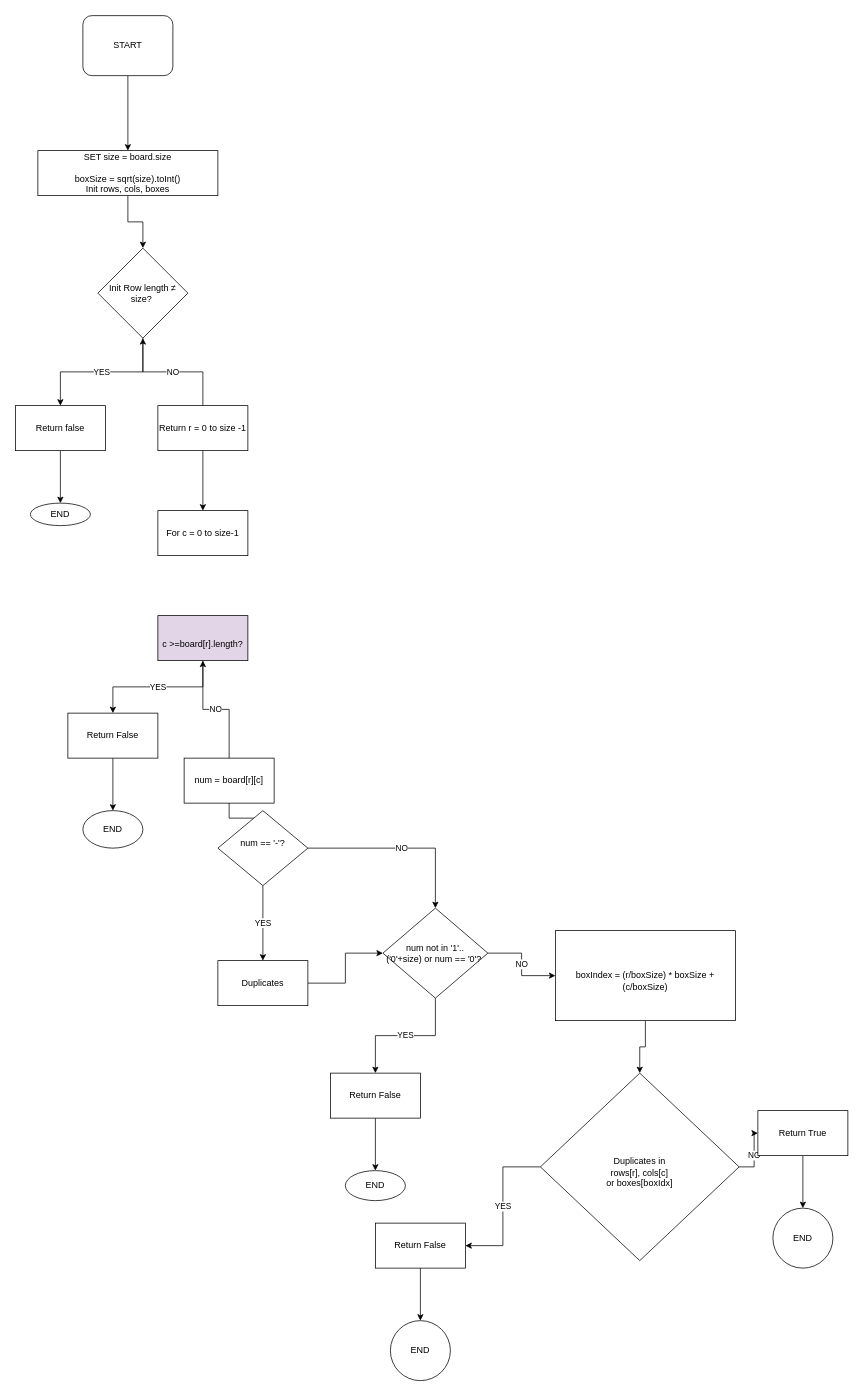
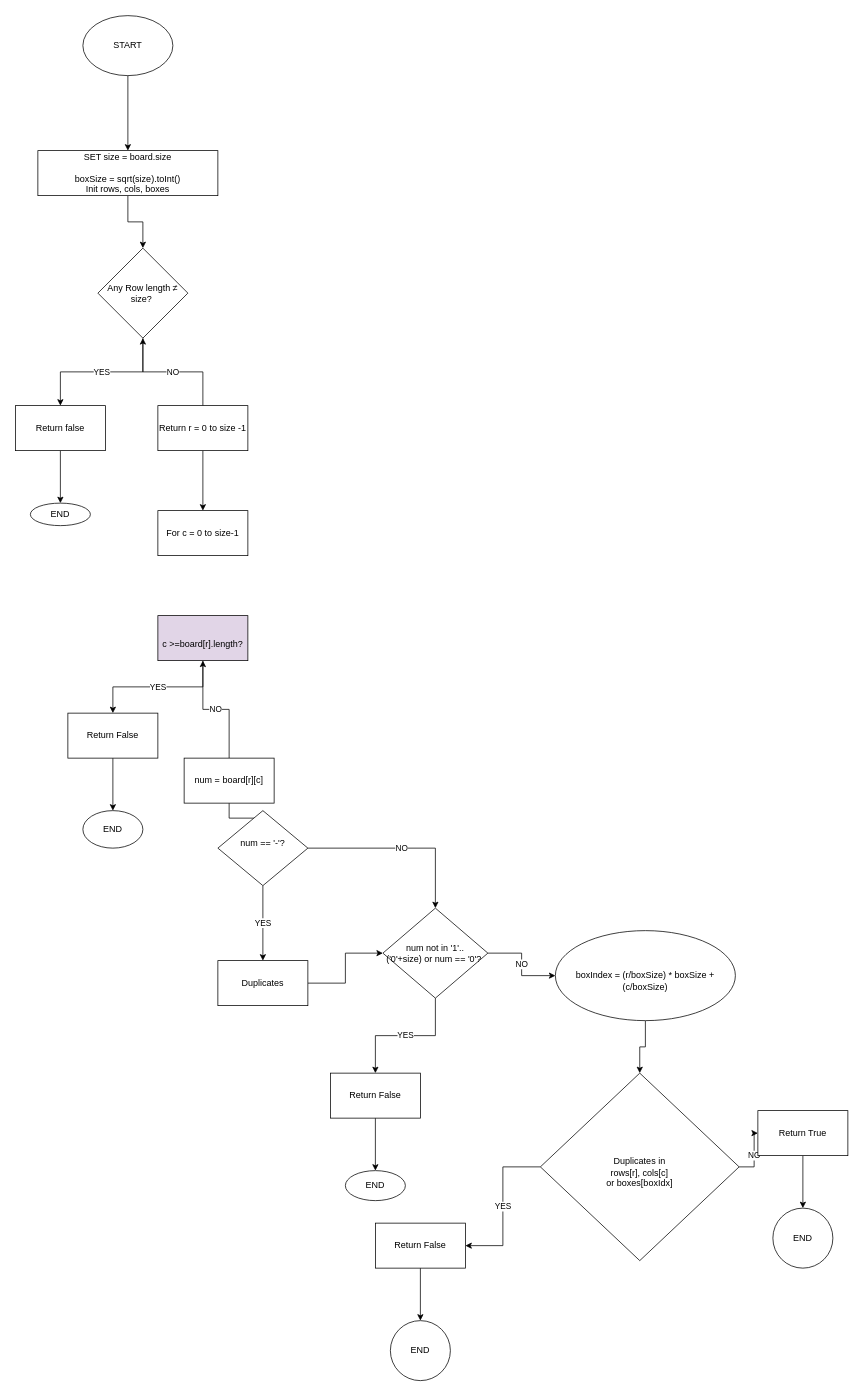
  <mxCell id="0" />
  <mxCell id="1" parent="0" />
  <mxCell id="2" value="" style="edgeStyle=orthogonalEdgeStyle;rounded=0;orthogonalLoop=1;jettySize=auto;html=1;" edge="1" parent="1" source="3" target="5"><mxGeometry relative="1" as="geometry" /></mxCell>
- <mxCell id="3" value="START" style="whiteSpace=wrap;html=1;rounded=1;" vertex="1" parent="1"><mxGeometry x="110" y="20" width="120" height="80" as="geometry" /></mxCell>
+ <mxCell id="3" value="START" style="ellipse;whiteSpace=wrap;html=1;" vertex="1" parent="1"><mxGeometry x="110" y="20" width="120" height="80" as="geometry" /></mxCell>
  <mxCell id="4" value="" style="edgeStyle=orthogonalEdgeStyle;rounded=0;orthogonalLoop=1;jettySize=auto;html=1;" edge="1" parent="1" source="5" target="7"><mxGeometry relative="1" as="geometry" /></mxCell>
  <mxCell id="5" value="SET size = board.size&lt;div&gt;&lt;br&gt;&lt;/div&gt;&lt;div&gt;boxSize = sqrt(size).toInt()&lt;/div&gt;&lt;div&gt;Init rows, cols, boxes&lt;/div&gt;" style="whiteSpace=wrap;html=1;" vertex="1" parent="1"><mxGeometry x="50" y="200" width="240" height="60" as="geometry" /></mxCell>
  <mxCell id="6" value="YES" style="edgeStyle=orthogonalEdgeStyle;rounded=0;orthogonalLoop=1;jettySize=auto;html=1;" edge="1" parent="1" source="7" target="9"><mxGeometry relative="1" as="geometry" /></mxCell>
- <mxCell id="7" value="Init Row length&amp;nbsp;&lt;span style=&quot;background-color: transparent; color: light-dark(rgb(0, 0, 0), rgb(255, 255, 255));&quot;&gt;≠ size?&lt;/span&gt;&lt;span style=&quot;background-color: transparent; color: light-dark(rgb(0, 0, 0), rgb(255, 255, 255));&quot;&gt;&amp;nbsp;&lt;/span&gt;" style="rhombus;whiteSpace=wrap;html=1;" vertex="1" parent="1"><mxGeometry x="130" y="330" width="120" height="120" as="geometry" /></mxCell>
+ <mxCell id="7" value="Any Row length&amp;nbsp;&lt;span style=&quot;background-color: transparent; color: light-dark(rgb(0, 0, 0), rgb(255, 255, 255));&quot;&gt;≠ size?&lt;/span&gt;&lt;span style=&quot;background-color: transparent; color: light-dark(rgb(0, 0, 0), rgb(255, 255, 255));&quot;&gt;&amp;nbsp;&lt;/span&gt;" style="rhombus;whiteSpace=wrap;html=1;" vertex="1" parent="1"><mxGeometry x="130" y="330" width="120" height="120" as="geometry" /></mxCell>
  <mxCell id="8" value="" style="edgeStyle=orthogonalEdgeStyle;rounded=0;orthogonalLoop=1;jettySize=auto;html=1;" edge="1" parent="1" source="9" target="13"><mxGeometry relative="1" as="geometry" /></mxCell>
  <mxCell id="9" value="Return false" style="whiteSpace=wrap;html=1;" vertex="1" parent="1"><mxGeometry x="20" y="540" width="120" height="60" as="geometry" /></mxCell>
  <mxCell id="10" value="" style="edgeStyle=orthogonalEdgeStyle;rounded=0;orthogonalLoop=1;jettySize=auto;html=1;" edge="1" parent="1" source="12" target="14"><mxGeometry relative="1" as="geometry" /></mxCell>
  <mxCell id="11" value="NO" style="edgeStyle=orthogonalEdgeStyle;rounded=0;orthogonalLoop=1;jettySize=auto;html=1;" edge="1" parent="1" source="12" target="7"><mxGeometry relative="1" as="geometry" /></mxCell>
  <mxCell id="12" value="&lt;div&gt;Return r = 0 to size -1&lt;/div&gt;" style="whiteSpace=wrap;html=1;" vertex="1" parent="1"><mxGeometry x="210" y="540" width="120" height="60" as="geometry" /></mxCell>
  <mxCell id="13" value="END" style="ellipse;whiteSpace=wrap;html=1;" vertex="1" parent="1"><mxGeometry x="40" y="670" width="80" height="30" as="geometry" /></mxCell>
  <mxCell id="14" value="&lt;div&gt;For c = 0 to&amp;nbsp;&lt;span style=&quot;background-color: transparent; color: light-dark(rgb(0, 0, 0), rgb(255, 255, 255));&quot;&gt;size-1&lt;/span&gt;&lt;/div&gt;" style="whiteSpace=wrap;html=1;" vertex="1" parent="1"><mxGeometry x="210" y="680" width="120" height="60" as="geometry" /></mxCell>
  <mxCell id="15" value="YES" style="edgeStyle=orthogonalEdgeStyle;rounded=0;orthogonalLoop=1;jettySize=auto;html=1;" edge="1" parent="1" source="16" target="18"><mxGeometry relative="1" as="geometry" /></mxCell>
  <mxCell id="16" value="&lt;br&gt;&lt;div&gt;c &amp;gt;=&lt;span style=&quot;background-color: transparent; color: light-dark(rgb(0, 0, 0), rgb(255, 255, 255));&quot;&gt;board[r].length?&lt;/span&gt;&lt;/div&gt;" style="whiteSpace=wrap;html=1;fillColor=#e1d5e7;" vertex="1" parent="1"><mxGeometry x="210" y="820" width="120" height="60" as="geometry" /></mxCell>
  <mxCell id="17" value="" style="edgeStyle=orthogonalEdgeStyle;rounded=0;orthogonalLoop=1;jettySize=auto;html=1;" edge="1" parent="1" source="18" target="22"><mxGeometry relative="1" as="geometry" /></mxCell>
  <mxCell id="18" value="Return False" style="whiteSpace=wrap;html=1;" vertex="1" parent="1"><mxGeometry x="90" y="950" width="120" height="60" as="geometry" /></mxCell>
  <mxCell id="19" value="NO" style="edgeStyle=orthogonalEdgeStyle;rounded=0;orthogonalLoop=1;jettySize=auto;html=1;" edge="1" parent="1" source="21" target="16"><mxGeometry relative="1" as="geometry" /></mxCell>
  <mxCell id="20" value="" style="edgeStyle=orthogonalEdgeStyle;rounded=0;orthogonalLoop=1;jettySize=auto;html=1;" edge="1" parent="1" source="21" target="25"><mxGeometry relative="1" as="geometry" /></mxCell>
  <mxCell id="21" value="num =&amp;nbsp;&lt;span style=&quot;background-color: transparent; color: light-dark(rgb(0, 0, 0), rgb(255, 255, 255));&quot;&gt;board[r][c]&lt;/span&gt;" style="whiteSpace=wrap;html=1;" vertex="1" parent="1"><mxGeometry x="245" y="1010" width="120" height="60" as="geometry" /></mxCell>
  <mxCell id="22" value="END" style="ellipse;whiteSpace=wrap;html=1;" vertex="1" parent="1"><mxGeometry x="110" y="1080" width="80" height="50" as="geometry" /></mxCell>
  <mxCell id="23" value="YES" style="edgeStyle=orthogonalEdgeStyle;rounded=0;orthogonalLoop=1;jettySize=auto;html=1;" edge="1" parent="1" source="25" target="27"><mxGeometry relative="1" as="geometry" /></mxCell>
  <mxCell id="24" value="NO" style="edgeStyle=orthogonalEdgeStyle;rounded=0;orthogonalLoop=1;jettySize=auto;html=1;" edge="1" parent="1" source="25" target="30"><mxGeometry relative="1" as="geometry" /></mxCell>
  <mxCell id="25" value="&#10;&lt;div&gt;num == '-'?&lt;/div&gt;&#10;&#10;" style="rhombus;whiteSpace=wrap;html=1;" vertex="1" parent="1"><mxGeometry x="290" y="1080" width="120" height="100" as="geometry" /></mxCell>
  <mxCell id="26" value="" style="edgeStyle=orthogonalEdgeStyle;rounded=0;orthogonalLoop=1;jettySize=auto;html=1;" edge="1" parent="1" source="27" target="30"><mxGeometry relative="1" as="geometry" /></mxCell>
  <mxCell id="27" value="Duplicates" style="whiteSpace=wrap;html=1;" vertex="1" parent="1"><mxGeometry x="290" y="1280" width="120" height="60" as="geometry" /></mxCell>
  <mxCell id="28" value="YES" style="edgeStyle=orthogonalEdgeStyle;rounded=0;orthogonalLoop=1;jettySize=auto;html=1;" edge="1" parent="1" source="30" target="32"><mxGeometry relative="1" as="geometry" /></mxCell>
  <mxCell id="29" value="NO" style="edgeStyle=orthogonalEdgeStyle;rounded=0;orthogonalLoop=1;jettySize=auto;html=1;" edge="1" parent="1" source="30" target="35"><mxGeometry relative="1" as="geometry" /></mxCell>
  <mxCell id="30" value="&lt;br&gt;&lt;div style=&quot;forced-color-adjust: none; box-shadow: none !important;&quot;&gt;&lt;br&gt;&lt;/div&gt;&lt;div style=&quot;forced-color-adjust: none; box-shadow: none !important;&quot;&gt;&lt;br&gt;&lt;/div&gt;&lt;div style=&quot;forced-color-adjust: none; box-shadow: none !important;&quot;&gt;num not in&amp;nbsp;&lt;span style=&quot;forced-color-adjust: none; box-shadow: none !important; background-color: transparent; color: light-dark(rgb(0, 0, 0), rgb(255, 255, 255));&quot;&gt;'1'..&lt;/span&gt;&lt;/div&gt;&lt;div style=&quot;forced-color-adjust: none; box-shadow: none !important;&quot;&gt;&lt;span style=&quot;background-color: transparent; color: light-dark(rgb(0, 0, 0), rgb(255, 255, 255));&quot;&gt;(&lt;/span&gt;&lt;span style=&quot;background-color: transparent; color: light-dark(rgb(0, 0, 0), rgb(255, 255, 255));&quot;&gt;'0'+size)&amp;nbsp;&lt;/span&gt;&lt;span style=&quot;background-color: transparent; color: light-dark(rgb(0, 0, 0), rgb(255, 255, 255));&quot;&gt;or num == '0'?&lt;/span&gt;&lt;span style=&quot;background-color: transparent; color: light-dark(rgb(0, 0, 0), rgb(255, 255, 255));&quot;&gt;&amp;nbsp;&lt;/span&gt;&lt;/div&gt;&lt;div style=&quot;forced-color-adjust: none; box-shadow: none !important;&quot;&gt;&lt;br style=&quot;forced-color-adjust: none; color: rgb(255, 255, 255); font-family: Helvetica; font-size: 12px; font-style: normal; font-variant-ligatures: normal; font-variant-caps: normal; font-weight: 400; letter-spacing: normal; orphans: 2; text-align: center; text-indent: 0px; text-transform: none; widows: 2; word-spacing: 0px; -webkit-text-stroke-width: 0px; white-space: normal; background-color: rgb(27, 29, 30); text-decoration-thickness: initial; text-decoration-style: initial; text-decoration-color: initial; box-shadow: none !important;&quot;&gt;&lt;br&gt;&lt;br&gt;&lt;/div&gt;" style="rhombus;whiteSpace=wrap;html=1;" vertex="1" parent="1"><mxGeometry x="510" y="1210" width="140" height="120" as="geometry" /></mxCell>
  <mxCell id="31" value="" style="edgeStyle=orthogonalEdgeStyle;rounded=0;orthogonalLoop=1;jettySize=auto;html=1;" edge="1" parent="1" source="32" target="33"><mxGeometry relative="1" as="geometry" /></mxCell>
  <mxCell id="32" value="Return False" style="whiteSpace=wrap;html=1;" vertex="1" parent="1"><mxGeometry x="440" y="1430" width="120" height="60" as="geometry" /></mxCell>
  <mxCell id="33" value="END" style="ellipse;whiteSpace=wrap;html=1;" vertex="1" parent="1"><mxGeometry x="460" y="1560" width="80" height="40" as="geometry" /></mxCell>
  <mxCell id="34" value="" style="edgeStyle=orthogonalEdgeStyle;rounded=0;orthogonalLoop=1;jettySize=auto;html=1;" edge="1" parent="1" source="35" target="38"><mxGeometry relative="1" as="geometry" /></mxCell>
- <mxCell id="35" value="&lt;br&gt;&lt;div&gt;boxIndex =&amp;nbsp;&lt;span style=&quot;background-color: transparent; color: light-dark(rgb(0, 0, 0), rgb(255, 255, 255));&quot;&gt;(r/boxSize) *&amp;nbsp;&lt;/span&gt;&lt;span style=&quot;background-color: transparent; color: light-dark(rgb(0, 0, 0), rgb(255, 255, 255));&quot;&gt;boxSize +&lt;/span&gt;&lt;span style=&quot;background-color: transparent; color: light-dark(rgb(0, 0, 0), rgb(255, 255, 255));&quot;&gt;(c/boxSize)&lt;/span&gt;&lt;/div&gt;" style="whiteSpace=wrap;html=1;movable=1;resizable=1;rotatable=1;deletable=1;editable=1;locked=0;connectable=1;" vertex="1" parent="1"><mxGeometry x="740" y="1240" width="240" height="120" as="geometry" /></mxCell>
+ <mxCell id="35" value="&lt;br&gt;&lt;div&gt;boxIndex =&amp;nbsp;&lt;span style=&quot;background-color: transparent; color: light-dark(rgb(0, 0, 0), rgb(255, 255, 255));&quot;&gt;(r/boxSize) *&amp;nbsp;&lt;/span&gt;&lt;span style=&quot;background-color: transparent; color: light-dark(rgb(0, 0, 0), rgb(255, 255, 255));&quot;&gt;boxSize +&lt;/span&gt;&lt;span style=&quot;background-color: transparent; color: light-dark(rgb(0, 0, 0), rgb(255, 255, 255));&quot;&gt;(c/boxSize)&lt;/span&gt;&lt;/div&gt;" style="ellipse;whiteSpace=wrap;html=1;movable=1;resizable=1;rotatable=1;deletable=1;editable=1;locked=0;connectable=1;" vertex="1" parent="1"><mxGeometry x="740" y="1240" width="240" height="120" as="geometry" /></mxCell>
  <mxCell id="36" value="YES" style="edgeStyle=orthogonalEdgeStyle;rounded=0;orthogonalLoop=1;jettySize=auto;html=1;" edge="1" parent="1" source="38" target="40"><mxGeometry relative="1" as="geometry" /></mxCell>
  <mxCell id="37" value="NO" style="edgeStyle=orthogonalEdgeStyle;rounded=0;orthogonalLoop=1;jettySize=auto;html=1;" edge="1" parent="1" source="38" target="43"><mxGeometry relative="1" as="geometry" /></mxCell>
  <mxCell id="38" value="&lt;br&gt;&lt;div&gt;Duplicates in&lt;/div&gt;&lt;div&gt;rows[r], cols[c]&lt;/div&gt;&lt;div&gt;&lt;div&gt;or boxes[boxIdx]&lt;/div&gt;&lt;/div&gt;" style="rhombus;whiteSpace=wrap;html=1;resizable=1;" vertex="1" parent="1"><mxGeometry x="720" y="1430" width="265" height="250" as="geometry" /></mxCell>
  <mxCell id="39" value="" style="edgeStyle=orthogonalEdgeStyle;rounded=0;orthogonalLoop=1;jettySize=auto;html=1;" edge="1" parent="1" source="40" target="41"><mxGeometry relative="1" as="geometry" /></mxCell>
  <mxCell id="40" value="Return False" style="whiteSpace=wrap;html=1;resizable=1;" vertex="1" parent="1"><mxGeometry x="500" y="1630" width="120" height="60" as="geometry" /></mxCell>
  <mxCell id="41" value="END" style="ellipse;whiteSpace=wrap;html=1;resizable=1;" vertex="1" parent="1"><mxGeometry x="520" y="1760" width="80" height="80" as="geometry" /></mxCell>
  <mxCell id="42" value="" style="edgeStyle=orthogonalEdgeStyle;rounded=0;orthogonalLoop=1;jettySize=auto;html=1;" edge="1" parent="1" source="43" target="44"><mxGeometry relative="1" as="geometry" /></mxCell>
  <mxCell id="43" value="Return True" style="whiteSpace=wrap;html=1;resizable=1;" vertex="1" parent="1"><mxGeometry x="1010" y="1480" width="120" height="60" as="geometry" /></mxCell>
  <mxCell id="44" value="END" style="ellipse;whiteSpace=wrap;html=1;resizable=1;" vertex="1" parent="1"><mxGeometry x="1030" y="1610" width="80" height="80" as="geometry" /></mxCell>
